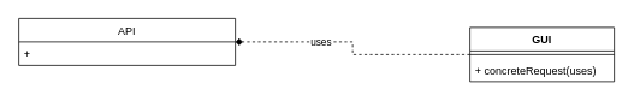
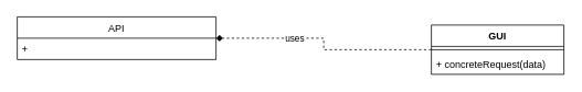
  <mxCell id="0" />
  <mxCell id="1" parent="0" />
  <mxCell id="2" value="API" style="swimlane;fontStyle=0;childLayout=stackLayout;horizontal=1;startSize=26;fillColor=none;horizontalStack=0;resizeParent=1;resizeParentMax=0;resizeLast=0;collapsible=1;marginBottom=0;" parent="1" vertex="1"><mxGeometry x="20" y="20" width="240" height="52" as="geometry" /></mxCell>
  <mxCell id="3" value="+ " style="text;strokeColor=none;fillColor=none;align=left;verticalAlign=top;spacingLeft=4;spacingRight=4;overflow=hidden;rotatable=0;points=[[0,0.5],[1,0.5]];portConstraint=eastwest;" parent="2" vertex="1"><mxGeometry y="26" width="240" height="26" as="geometry" /></mxCell>
  <mxCell id="4" style="edgeStyle=orthogonalEdgeStyle;rounded=0;orthogonalLoop=1;jettySize=auto;html=1;dashed=1;endArrow=diamond;" edge="1" parent="1" source="6" target="2"><mxGeometry relative="1" as="geometry" /></mxCell>
  <mxCell id="5" value="uses" style="edgeLabel;html=1;align=center;verticalAlign=middle;resizable=0;points=[];" vertex="1" connectable="0" parent="4"><mxGeometry x="0.314" y="-1" relative="1" as="geometry"><mxPoint as="offset" /></mxGeometry></mxCell>
  <mxCell id="6" value="GUI" style="swimlane;fontStyle=1;align=center;verticalAlign=top;childLayout=stackLayout;horizontal=1;startSize=26;horizontalStack=0;resizeParent=1;resizeParentMax=0;resizeLast=0;collapsible=1;marginBottom=0;" parent="1" vertex="1"><mxGeometry x="520" y="30" width="160" height="60" as="geometry" /></mxCell>
  <mxCell id="7" value="" style="line;strokeWidth=1;fillColor=none;align=left;verticalAlign=middle;spacingTop=-1;spacingLeft=3;spacingRight=3;rotatable=0;labelPosition=right;points=[];portConstraint=eastwest;strokeColor=inherit;" parent="6" vertex="1"><mxGeometry y="26" width="160" height="8" as="geometry" /></mxCell>
- <mxCell id="8" value="+ concreteRequest(uses)" style="text;strokeColor=none;fillColor=none;align=left;verticalAlign=top;spacingLeft=4;spacingRight=4;overflow=hidden;rotatable=0;points=[[0,0.5],[1,0.5]];portConstraint=eastwest;" parent="6" vertex="1"><mxGeometry y="34" width="160" height="26" as="geometry" /></mxCell>
+ <mxCell id="8" value="+ concreteRequest(data)" style="text;strokeColor=none;fillColor=none;align=left;verticalAlign=top;spacingLeft=4;spacingRight=4;overflow=hidden;rotatable=0;points=[[0,0.5],[1,0.5]];portConstraint=eastwest;" parent="6" vertex="1"><mxGeometry y="34" width="160" height="26" as="geometry" /></mxCell>
